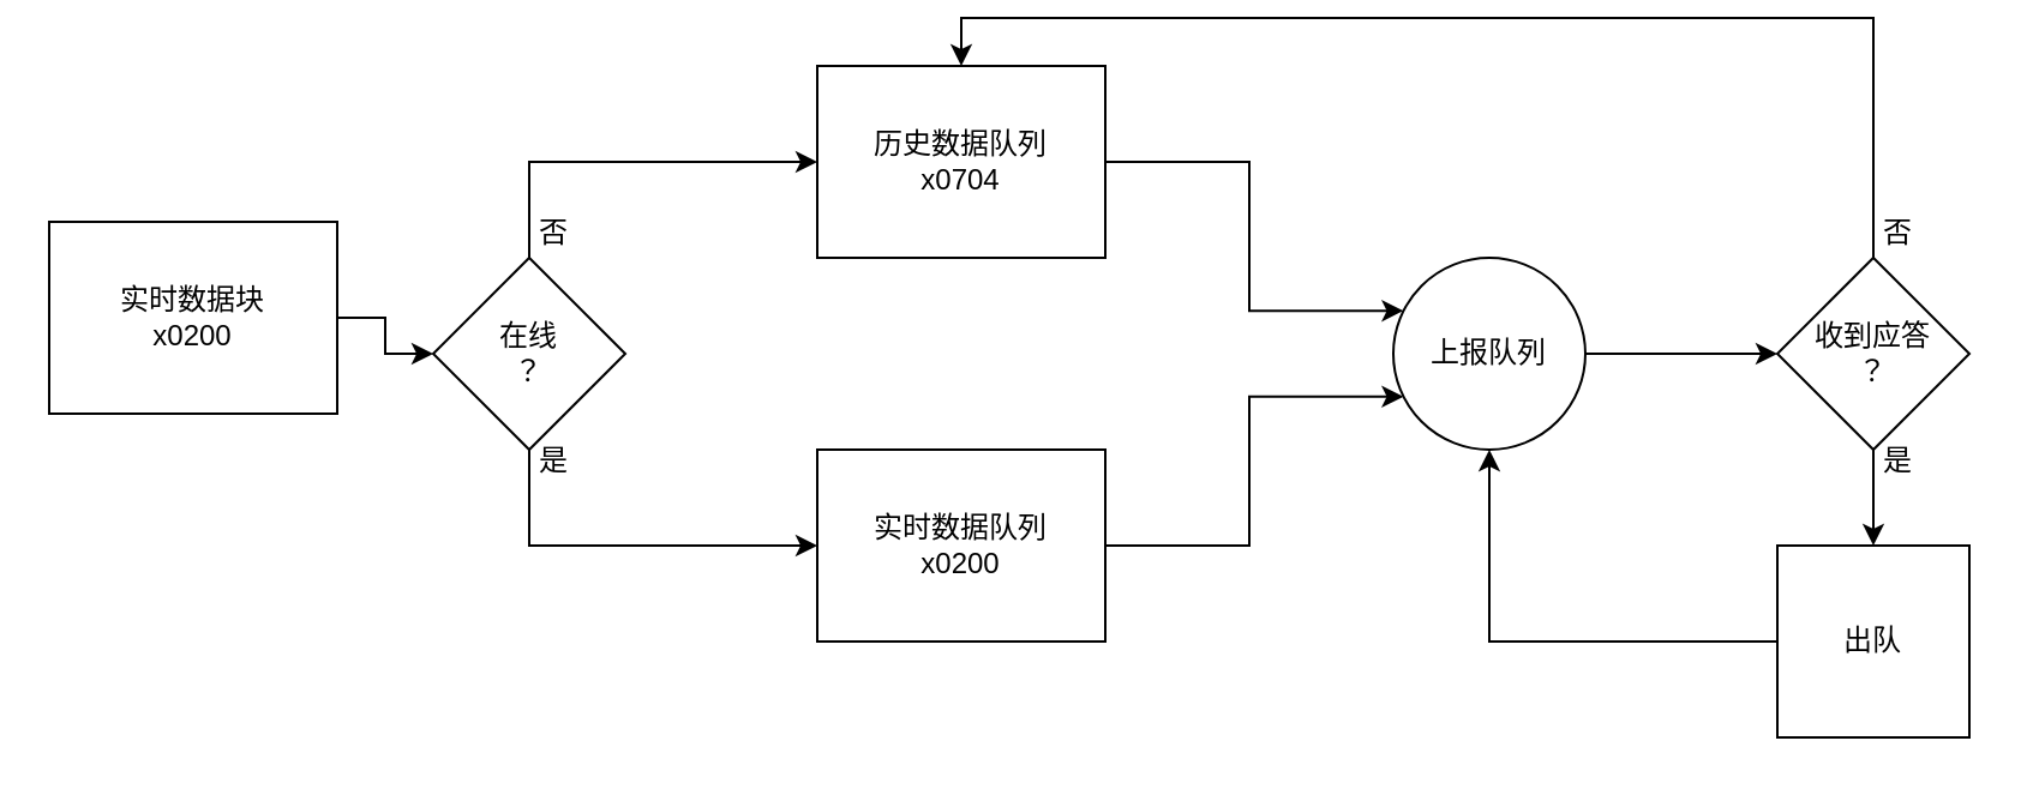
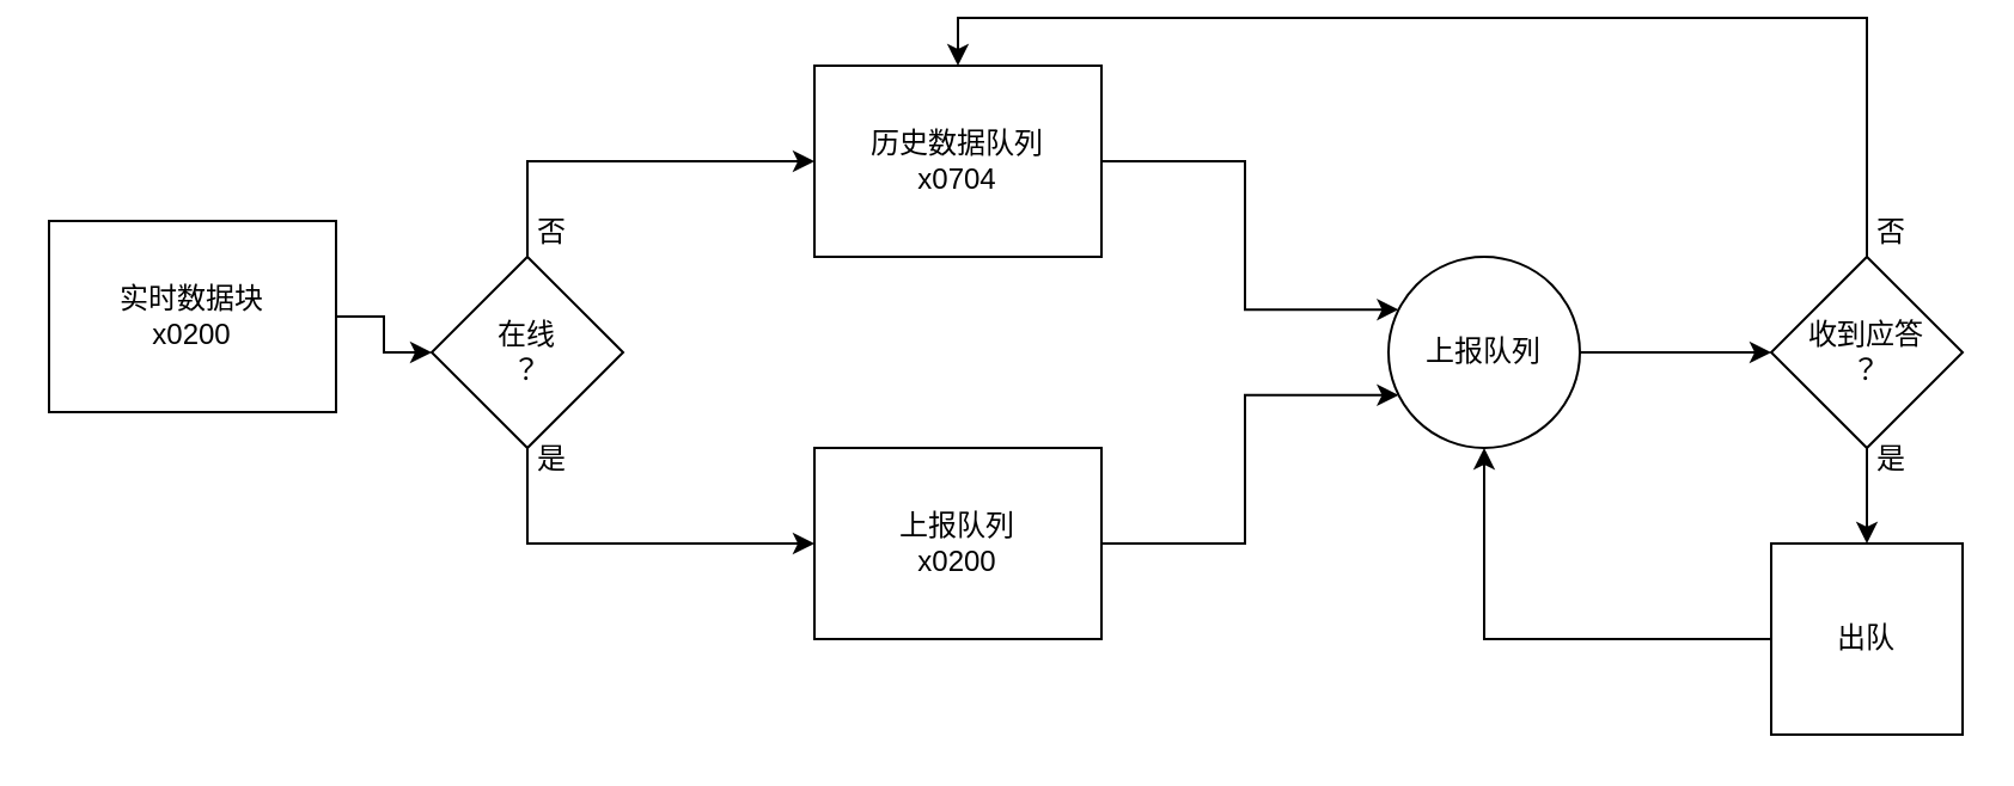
  <mxCell id="0" />
  <mxCell id="1" parent="0" />
  <mxCell id="2" style="edgeStyle=orthogonalEdgeStyle;rounded=0;orthogonalLoop=1;jettySize=auto;html=1;exitX=1;exitY=0.5;exitDx=0;exitDy=0;entryX=0;entryY=0.5;entryDx=0;entryDy=0;" edge="1" parent="1" source="3" target="6"><mxGeometry relative="1" as="geometry" /></mxCell>
  <mxCell id="3" value="&lt;div&gt;实时数据块&lt;/div&gt;&lt;div&gt;x0200&lt;br&gt;&lt;/div&gt;" style="rounded=0;whiteSpace=wrap;html=1;" vertex="1" parent="1"><mxGeometry x="20" y="85" width="120" height="80" as="geometry" /></mxCell>
  <mxCell id="4" style="edgeStyle=orthogonalEdgeStyle;rounded=0;orthogonalLoop=1;jettySize=auto;html=1;exitX=0.5;exitY=0;exitDx=0;exitDy=0;entryX=0;entryY=0.5;entryDx=0;entryDy=0;" edge="1" parent="1" source="6" target="8"><mxGeometry relative="1" as="geometry" /></mxCell>
  <mxCell id="5" style="edgeStyle=orthogonalEdgeStyle;rounded=0;orthogonalLoop=1;jettySize=auto;html=1;exitX=0.5;exitY=1;exitDx=0;exitDy=0;entryX=0;entryY=0.5;entryDx=0;entryDy=0;" edge="1" parent="1" source="6" target="10"><mxGeometry relative="1" as="geometry" /></mxCell>
  <mxCell id="6" value="&lt;div&gt;在线&lt;/div&gt;&lt;div&gt;？&lt;br&gt;&lt;/div&gt;" style="rhombus;whiteSpace=wrap;html=1;" vertex="1" parent="1"><mxGeometry x="180" y="100" width="80" height="80" as="geometry" /></mxCell>
  <mxCell id="7" style="edgeStyle=orthogonalEdgeStyle;rounded=0;orthogonalLoop=1;jettySize=auto;html=1;exitX=1;exitY=0.5;exitDx=0;exitDy=0;entryX=0;entryY=0.25;entryDx=0;entryDy=0;" edge="1" parent="1" source="8" target="14"><mxGeometry relative="1" as="geometry" /></mxCell>
  <mxCell id="8" value="&lt;div&gt;历史数据队列&lt;/div&gt;&lt;div&gt;x0704&lt;br&gt;&lt;/div&gt;" style="rounded=0;whiteSpace=wrap;html=1;" vertex="1" parent="1"><mxGeometry x="340" y="20" width="120" height="80" as="geometry" /></mxCell>
  <mxCell id="9" style="edgeStyle=orthogonalEdgeStyle;rounded=0;orthogonalLoop=1;jettySize=auto;html=1;exitX=1;exitY=0.5;exitDx=0;exitDy=0;entryX=0;entryY=0.75;entryDx=0;entryDy=0;" edge="1" parent="1" source="10" target="14"><mxGeometry relative="1" as="geometry" /></mxCell>
- <mxCell id="10" value="&lt;div&gt;实时数据队列&lt;/div&gt;&lt;div&gt;x0200&lt;br&gt;&lt;/div&gt;" style="rounded=0;whiteSpace=wrap;html=1;" vertex="1" parent="1"><mxGeometry x="340" y="180" width="120" height="80" as="geometry" /></mxCell>
+ <mxCell id="10" value="&lt;div&gt;上报队列&lt;/div&gt;&lt;div&gt;x0200&lt;br&gt;&lt;/div&gt;" style="rounded=0;whiteSpace=wrap;html=1;" vertex="1" parent="1"><mxGeometry x="340" y="180" width="120" height="80" as="geometry" /></mxCell>
  <mxCell id="11" value="是" style="text;html=1;align=center;verticalAlign=middle;resizable=0;points=[];autosize=1;strokeColor=none;fillColor=none;" vertex="1" parent="1"><mxGeometry x="210" y="170" width="40" height="30" as="geometry" /></mxCell>
  <mxCell id="12" value="否" style="text;html=1;align=center;verticalAlign=middle;resizable=0;points=[];autosize=1;strokeColor=none;fillColor=none;" vertex="1" parent="1"><mxGeometry x="210" y="75" width="40" height="30" as="geometry" /></mxCell>
  <mxCell id="13" value="" style="edgeStyle=orthogonalEdgeStyle;rounded=0;orthogonalLoop=1;jettySize=auto;html=1;" edge="1" parent="1" source="14" target="17"><mxGeometry relative="1" as="geometry" /></mxCell>
  <mxCell id="14" value="上报队列" style="ellipse;whiteSpace=wrap;html=1;" vertex="1" parent="1"><mxGeometry x="580" y="100" width="80" height="80" as="geometry" /></mxCell>
  <mxCell id="15" style="edgeStyle=orthogonalEdgeStyle;rounded=0;orthogonalLoop=1;jettySize=auto;html=1;exitX=0.5;exitY=0;exitDx=0;exitDy=0;entryX=0.5;entryY=0;entryDx=0;entryDy=0;" edge="1" parent="1" source="17" target="8"><mxGeometry relative="1" as="geometry" /></mxCell>
  <mxCell id="16" value="" style="edgeStyle=orthogonalEdgeStyle;rounded=0;orthogonalLoop=1;jettySize=auto;html=1;" edge="1" parent="1" source="17" target="20"><mxGeometry relative="1" as="geometry" /></mxCell>
  <mxCell id="17" value="&lt;div&gt;收到应答&lt;/div&gt;&lt;div&gt;？&lt;br&gt;&lt;/div&gt;" style="rhombus;whiteSpace=wrap;html=1;rounded=0;" vertex="1" parent="1"><mxGeometry x="740" y="100" width="80" height="80" as="geometry" /></mxCell>
  <mxCell id="18" value="否" style="text;html=1;align=center;verticalAlign=middle;resizable=0;points=[];autosize=1;strokeColor=none;fillColor=none;" vertex="1" parent="1"><mxGeometry x="770" y="75" width="40" height="30" as="geometry" /></mxCell>
  <mxCell id="19" style="edgeStyle=orthogonalEdgeStyle;rounded=0;orthogonalLoop=1;jettySize=auto;html=1;exitX=0;exitY=0.5;exitDx=0;exitDy=0;entryX=0.5;entryY=1;entryDx=0;entryDy=0;" edge="1" parent="1" source="20" target="14"><mxGeometry relative="1" as="geometry" /></mxCell>
  <mxCell id="20" value="出队" style="whiteSpace=wrap;html=1;rounded=0;" vertex="1" parent="1"><mxGeometry x="740" y="220" width="80" height="80" as="geometry" /></mxCell>
  <mxCell id="21" value="是" style="text;html=1;align=center;verticalAlign=middle;resizable=0;points=[];autosize=1;strokeColor=none;fillColor=none;" vertex="1" parent="1"><mxGeometry x="770" y="170" width="40" height="30" as="geometry" /></mxCell>
